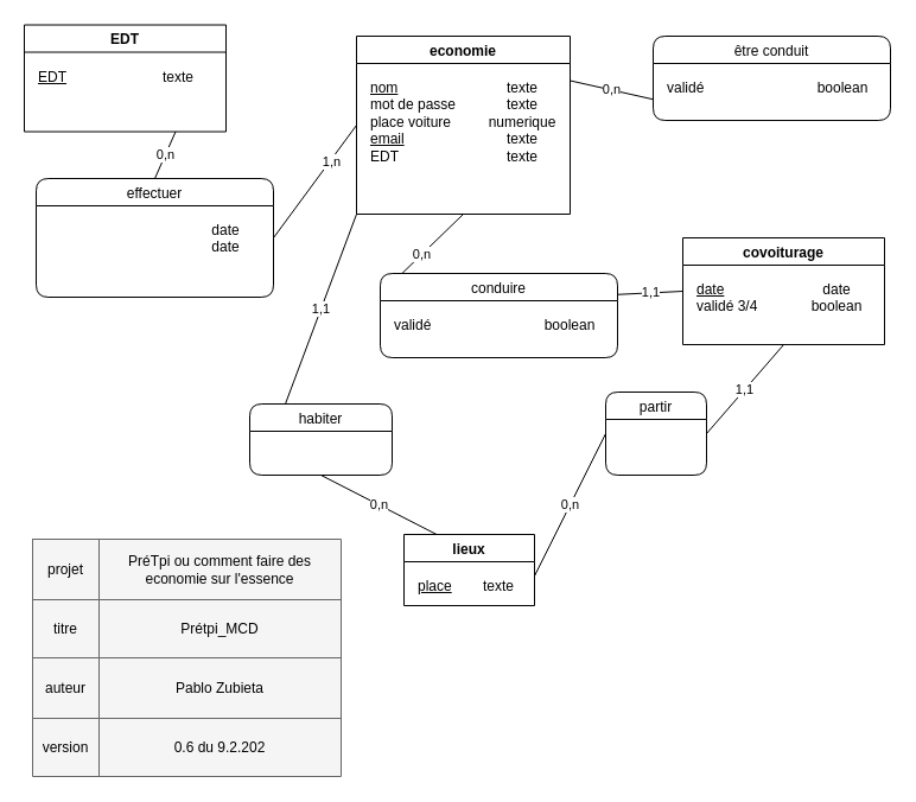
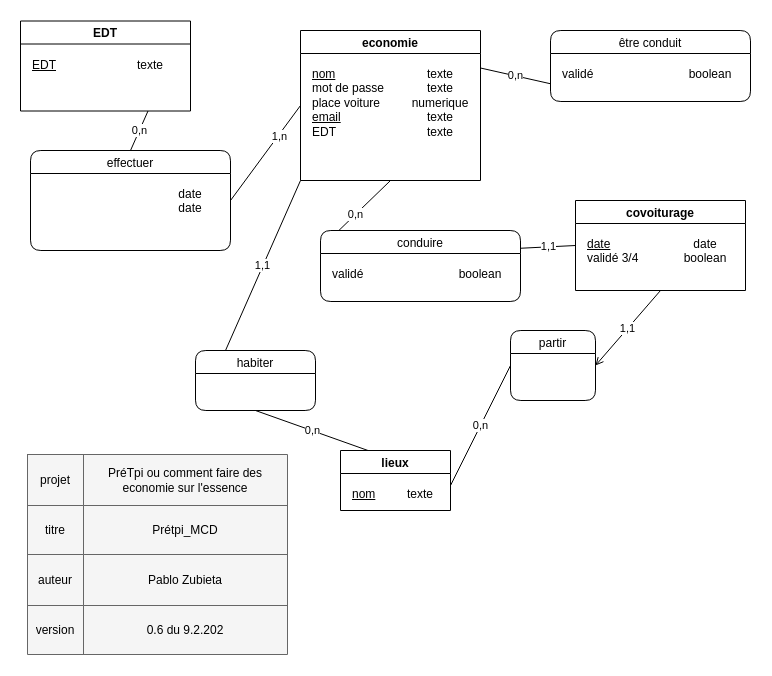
  <mxCell id="0" />
  <mxCell id="1" parent="0" />
  <mxCell id="2" value="1,1" style="endArrow=none;html=1;rounded=0;fontColor=none;exitX=1;exitY=0.25;exitDx=0;exitDy=0;entryX=0;entryY=0.5;entryDx=0;entryDy=0;" parent="1" source="21" target="24" edge="1"><mxGeometry width="50" height="50" relative="1" as="geometry"><mxPoint x="590.96" y="261.96" as="sourcePoint" /><mxPoint x="683.95" y="262.05" as="targetPoint" /><Array as="points" /></mxGeometry></mxCell>
  <mxCell id="3" value="0,n" style="endArrow=none;html=1;rounded=0;fontColor=none;exitX=0.5;exitY=1;exitDx=0;exitDy=0;entryX=0;entryY=0.25;entryDx=0;entryDy=0;" parent="1" source="18" target="21" edge="1"><mxGeometry width="50" height="50" relative="1" as="geometry"><mxPoint x="326.05" y="262.05" as="sourcePoint" /><mxPoint x="428.08" y="261.96" as="targetPoint" /><Array as="points" /></mxGeometry></mxCell>
  <mxCell id="4" value="0,n" style="endArrow=none;html=1;entryX=0;entryY=0.75;entryDx=0;entryDy=0;exitX=1;exitY=0.25;exitDx=0;exitDy=0;" parent="1" source="18" target="36" edge="1"><mxGeometry width="50" height="50" relative="1" as="geometry"><mxPoint x="300" y="410" as="sourcePoint" /><mxPoint x="290" y="137.5" as="targetPoint" /></mxGeometry></mxCell>
  <mxCell id="5" value="" style="shape=table;html=1;whiteSpace=wrap;startSize=0;container=1;collapsible=0;childLayout=tableLayout;fillColor=#f5f5f5;strokeColor=#666666;fontColor=#333333;" parent="1" vertex="1"><mxGeometry x="27" y="454" width="260" height="200" as="geometry" /></mxCell>
  <mxCell id="6" value="" style="shape=tableRow;horizontal=0;startSize=0;swimlaneHead=0;swimlaneBody=0;top=0;left=0;bottom=0;right=0;collapsible=0;dropTarget=0;fillColor=none;points=[[0,0.5],[1,0.5]];portConstraint=eastwest;" parent="5" vertex="1"><mxGeometry width="260" height="51" as="geometry" /></mxCell>
  <mxCell id="7" value="projet" style="shape=partialRectangle;html=1;whiteSpace=wrap;connectable=0;fillColor=none;top=0;left=0;bottom=0;right=0;overflow=hidden;" parent="6" vertex="1"><mxGeometry width="56" height="51" as="geometry"><mxRectangle width="56" height="51" as="alternateBounds" /></mxGeometry></mxCell>
  <mxCell id="8" value="PréTpi ou comment faire des economie sur l'essence" style="shape=partialRectangle;html=1;whiteSpace=wrap;connectable=0;fillColor=none;top=0;left=0;bottom=0;right=0;overflow=hidden;" parent="6" vertex="1"><mxGeometry x="56" width="204" height="51" as="geometry"><mxRectangle width="204" height="51" as="alternateBounds" /></mxGeometry></mxCell>
  <mxCell id="9" value="" style="shape=tableRow;horizontal=0;startSize=0;swimlaneHead=0;swimlaneBody=0;top=0;left=0;bottom=0;right=0;collapsible=0;dropTarget=0;fillColor=none;points=[[0,0.5],[1,0.5]];portConstraint=eastwest;" parent="5" vertex="1"><mxGeometry y="51" width="260" height="49" as="geometry" /></mxCell>
  <mxCell id="10" value="titre" style="shape=partialRectangle;html=1;whiteSpace=wrap;connectable=0;fillColor=none;top=0;left=0;bottom=0;right=0;overflow=hidden;" parent="9" vertex="1"><mxGeometry width="56" height="49" as="geometry"><mxRectangle width="56" height="49" as="alternateBounds" /></mxGeometry></mxCell>
  <mxCell id="11" value="Prétpi_MCD" style="shape=partialRectangle;html=1;whiteSpace=wrap;connectable=0;fillColor=none;top=0;left=0;bottom=0;right=0;overflow=hidden;" parent="9" vertex="1"><mxGeometry x="56" width="204" height="49" as="geometry"><mxRectangle width="204" height="49" as="alternateBounds" /></mxGeometry></mxCell>
  <mxCell id="12" value="" style="shape=tableRow;horizontal=0;startSize=0;swimlaneHead=0;swimlaneBody=0;top=0;left=0;bottom=0;right=0;collapsible=0;dropTarget=0;fillColor=none;points=[[0,0.5],[1,0.5]];portConstraint=eastwest;" parent="5" vertex="1"><mxGeometry y="100" width="260" height="51" as="geometry" /></mxCell>
  <mxCell id="13" value="auteur" style="shape=partialRectangle;html=1;whiteSpace=wrap;connectable=0;fillColor=none;top=0;left=0;bottom=0;right=0;overflow=hidden;" parent="12" vertex="1"><mxGeometry width="56" height="51" as="geometry"><mxRectangle width="56" height="51" as="alternateBounds" /></mxGeometry></mxCell>
  <mxCell id="14" value="Pablo Zubieta" style="shape=partialRectangle;html=1;whiteSpace=wrap;connectable=0;fillColor=none;top=0;left=0;bottom=0;right=0;overflow=hidden;" parent="12" vertex="1"><mxGeometry x="56" width="204" height="51" as="geometry"><mxRectangle width="204" height="51" as="alternateBounds" /></mxGeometry></mxCell>
  <mxCell id="15" style="shape=tableRow;horizontal=0;startSize=0;swimlaneHead=0;swimlaneBody=0;top=0;left=0;bottom=0;right=0;collapsible=0;dropTarget=0;fillColor=none;points=[[0,0.5],[1,0.5]];portConstraint=eastwest;" parent="5" vertex="1"><mxGeometry y="151" width="260" height="49" as="geometry" /></mxCell>
  <mxCell id="16" value="version" style="shape=partialRectangle;html=1;whiteSpace=wrap;connectable=0;fillColor=none;top=0;left=0;bottom=0;right=0;overflow=hidden;" parent="15" vertex="1"><mxGeometry width="56" height="49" as="geometry"><mxRectangle width="56" height="49" as="alternateBounds" /></mxGeometry></mxCell>
  <mxCell id="17" value="0.6 du 9.2.202" style="shape=partialRectangle;html=1;whiteSpace=wrap;connectable=0;fillColor=none;top=0;left=0;bottom=0;right=0;overflow=hidden;" parent="15" vertex="1"><mxGeometry x="56" width="204" height="49" as="geometry"><mxRectangle width="204" height="49" as="alternateBounds" /></mxGeometry></mxCell>
  <mxCell id="18" value="economie" style="swimlane;startSize=23;" parent="1" vertex="1"><mxGeometry x="300" y="30" width="180" height="150" as="geometry" /></mxCell>
  <mxCell id="19" value="&lt;u&gt;nom&lt;br&gt;&lt;/u&gt;mot de passe&lt;br&gt;place voiture&lt;br&gt;&lt;u&gt;email&lt;/u&gt;&lt;br&gt;EDT" style="text;html=1;strokeColor=none;fillColor=none;align=left;verticalAlign=top;whiteSpace=wrap;rounded=0;labelPosition=center;verticalLabelPosition=middle;" parent="18" vertex="1"><mxGeometry x="10" y="30" width="100" height="90" as="geometry" /></mxCell>
  <mxCell id="20" value="texte&lt;br&gt;texte&lt;br&gt;numerique&lt;br&gt;texte&lt;br&gt;texte" style="text;html=1;strokeColor=none;fillColor=none;align=center;verticalAlign=top;whiteSpace=wrap;rounded=0;" parent="18" vertex="1"><mxGeometry x="110" y="30" width="60" height="90" as="geometry" /></mxCell>
  <mxCell id="21" value="conduire" style="swimlane;rounded=1;fontStyle=0" parent="1" vertex="1"><mxGeometry x="320" y="230" width="200" height="71" as="geometry" /></mxCell>
  <mxCell id="22" value="validé&lt;br&gt;" style="text;html=1;strokeColor=none;fillColor=none;align=left;verticalAlign=top;whiteSpace=wrap;rounded=0;labelPosition=center;verticalLabelPosition=middle;" parent="21" vertex="1"><mxGeometry x="10" y="30" width="90" height="60" as="geometry" /></mxCell>
  <mxCell id="23" value="boolean&lt;br&gt;&lt;br&gt;&lt;br&gt;" style="text;html=1;strokeColor=none;fillColor=none;align=center;verticalAlign=top;whiteSpace=wrap;rounded=0;" parent="21" vertex="1"><mxGeometry x="130" y="30" width="60" height="60" as="geometry" /></mxCell>
  <mxCell id="24" value="covoiturage" style="swimlane;startSize=23;" parent="1" vertex="1"><mxGeometry x="575" y="200" width="170" height="90" as="geometry" /></mxCell>
  <mxCell id="25" value="&lt;u&gt;date&lt;/u&gt;&lt;br&gt;validé 3/4" style="text;html=1;strokeColor=none;fillColor=none;align=left;verticalAlign=top;whiteSpace=wrap;rounded=0;labelPosition=center;verticalLabelPosition=middle;" parent="24" vertex="1"><mxGeometry x="10" y="30" width="80" height="50" as="geometry" /></mxCell>
  <mxCell id="26" value="date&lt;br&gt;boolean" style="text;html=1;strokeColor=none;fillColor=none;align=center;verticalAlign=top;whiteSpace=wrap;rounded=0;" parent="24" vertex="1"><mxGeometry x="100" y="30" width="60" height="50" as="geometry" /></mxCell>
  <mxCell id="27" value="lieux" style="swimlane;startSize=23;" parent="1" vertex="1"><mxGeometry x="340" y="450" width="110" height="60" as="geometry" /></mxCell>
- <mxCell id="28" value="&lt;u&gt;place&lt;br&gt;&lt;/u&gt;" style="text;html=1;strokeColor=none;fillColor=none;align=left;verticalAlign=top;whiteSpace=wrap;rounded=0;labelPosition=center;verticalLabelPosition=middle;" parent="27" vertex="1"><mxGeometry x="10" y="30" width="100" height="20" as="geometry" /></mxCell>
+ <mxCell id="28" value="&lt;u&gt;nom&lt;br&gt;&lt;/u&gt;" style="text;html=1;strokeColor=none;fillColor=none;align=left;verticalAlign=top;whiteSpace=wrap;rounded=0;labelPosition=center;verticalLabelPosition=middle;" parent="27" vertex="1"><mxGeometry x="10" y="30" width="100" height="20" as="geometry" /></mxCell>
  <mxCell id="29" value="texte" style="text;html=1;strokeColor=none;fillColor=none;align=center;verticalAlign=top;whiteSpace=wrap;rounded=0;" parent="27" vertex="1"><mxGeometry x="50" y="30" width="60" height="30" as="geometry" /></mxCell>
- <mxCell id="30" value="habiter" style="swimlane;rounded=1;fontStyle=0;startSize=23;" parent="1" vertex="1"><mxGeometry x="210" y="340" width="120" height="60" as="geometry" /></mxCell>
+ <mxCell id="30" value="habiter" style="swimlane;rounded=1;fontStyle=0;startSize=23;" parent="1" vertex="1"><mxGeometry x="195" y="350" width="120" height="60" as="geometry" /></mxCell>
  <mxCell id="31" value="1,1" style="endArrow=none;html=1;entryX=0.25;entryY=0;entryDx=0;entryDy=0;exitX=0;exitY=1;exitDx=0;exitDy=0;" parent="1" source="18" target="30" edge="1"><mxGeometry width="50" height="50" relative="1" as="geometry"><mxPoint x="30" y="180" as="sourcePoint" /><mxPoint x="100" y="300" as="targetPoint" /></mxGeometry></mxCell>
  <mxCell id="32" value="0,n" style="endArrow=none;html=1;entryX=0.25;entryY=0;entryDx=0;entryDy=0;exitX=0.5;exitY=1;exitDx=0;exitDy=0;" parent="1" source="30" target="27" edge="1"><mxGeometry width="50" height="50" relative="1" as="geometry"><mxPoint x="60" y="220" as="sourcePoint" /><mxPoint x="180" y="160" as="targetPoint" /></mxGeometry></mxCell>
- <mxCell id="33" value="1,1" style="endArrow=none;html=1;rounded=0;entryX=1;entryY=0.5;entryDx=0;entryDy=0;exitX=0.5;exitY=1;exitDx=0;exitDy=0;" parent="1" source="24" target="34" edge="1"><mxGeometry width="50" height="50" relative="1" as="geometry"><mxPoint x="750" y="400" as="sourcePoint" /><mxPoint x="940" y="-210" as="targetPoint" /></mxGeometry></mxCell>
+ <mxCell id="33" value="1,1" style="endArrow=open;html=1;rounded=0;entryX=1;entryY=0.5;entryDx=0;entryDy=0;exitX=0.5;exitY=1;exitDx=0;exitDy=0;" parent="1" source="24" target="34" edge="1"><mxGeometry width="50" height="50" relative="1" as="geometry"><mxPoint x="750" y="400" as="sourcePoint" /><mxPoint x="940" y="-210" as="targetPoint" /></mxGeometry></mxCell>
  <mxCell id="34" value="partir" style="swimlane;rounded=1;fontStyle=0;startSize=23;" parent="1" vertex="1"><mxGeometry x="510" y="330" width="85" height="70" as="geometry" /></mxCell>
  <mxCell id="35" value="0,n" style="endArrow=none;html=1;entryX=1;entryY=0.25;entryDx=0;entryDy=0;exitX=0;exitY=0.5;exitDx=0;exitDy=0;" parent="1" source="34" target="28" edge="1"><mxGeometry width="50" height="50" relative="1" as="geometry"><mxPoint x="660" y="490" as="sourcePoint" /><mxPoint x="420" y="550" as="targetPoint" /></mxGeometry></mxCell>
  <mxCell id="36" value="être conduit" style="swimlane;rounded=1;fontStyle=0" parent="1" vertex="1"><mxGeometry x="550" y="30" width="200" height="71" as="geometry" /></mxCell>
  <mxCell id="37" value="validé&lt;br&gt;" style="text;html=1;strokeColor=none;fillColor=none;align=left;verticalAlign=top;whiteSpace=wrap;rounded=0;labelPosition=center;verticalLabelPosition=middle;" parent="36" vertex="1"><mxGeometry x="10" y="30" width="90" height="60" as="geometry" /></mxCell>
  <mxCell id="38" value="boolean&lt;br&gt;&lt;br&gt;&lt;br&gt;" style="text;html=1;strokeColor=none;fillColor=none;align=center;verticalAlign=top;whiteSpace=wrap;rounded=0;" parent="36" vertex="1"><mxGeometry x="130" y="30" width="60" height="60" as="geometry" /></mxCell>
  <mxCell id="39" value="EDT" style="swimlane;startSize=23;" parent="1" vertex="1"><mxGeometry x="20" y="20.5" width="170" height="90" as="geometry" /></mxCell>
  <mxCell id="40" value="&lt;u&gt;EDT&lt;/u&gt;&lt;br&gt;" style="text;html=1;strokeColor=none;fillColor=none;align=left;verticalAlign=top;whiteSpace=wrap;rounded=0;labelPosition=center;verticalLabelPosition=middle;" parent="39" vertex="1"><mxGeometry x="10" y="30" width="80" height="50" as="geometry" /></mxCell>
  <mxCell id="41" value="texte&lt;br&gt;" style="text;html=1;strokeColor=none;fillColor=none;align=center;verticalAlign=top;whiteSpace=wrap;rounded=0;" parent="39" vertex="1"><mxGeometry x="100" y="30" width="60" height="50" as="geometry" /></mxCell>
  <mxCell id="42" value="effectuer" style="swimlane;rounded=1;fontStyle=0" parent="1" vertex="1"><mxGeometry x="30" y="150" width="200" height="100" as="geometry" /></mxCell>
  <mxCell id="43" value="date&lt;br&gt;date" style="text;html=1;strokeColor=none;fillColor=none;align=center;verticalAlign=top;whiteSpace=wrap;rounded=0;" parent="42" vertex="1"><mxGeometry x="130" y="30" width="60" height="60" as="geometry" /></mxCell>
  <mxCell id="44" value="" style="endArrow=none;html=1;rounded=0;entryX=0;entryY=0.5;entryDx=0;entryDy=0;exitX=1;exitY=0.5;exitDx=0;exitDy=0;" parent="1" source="42" target="18" edge="1"><mxGeometry width="50" height="50" relative="1" as="geometry"><mxPoint x="550" y="220" as="sourcePoint" /><mxPoint x="600" y="170" as="targetPoint" /></mxGeometry></mxCell>
  <mxCell id="45" value="1,n" style="edgeLabel;html=1;align=center;verticalAlign=middle;resizable=0;points=[];" parent="44" vertex="1" connectable="0"><mxGeometry x="0.366" y="-1" relative="1" as="geometry"><mxPoint as="offset" /></mxGeometry></mxCell>
  <mxCell id="46" value="0,n" style="endArrow=none;html=1;rounded=0;entryX=0.75;entryY=1;entryDx=0;entryDy=0;exitX=0.5;exitY=0;exitDx=0;exitDy=0;" parent="1" source="42" target="39" edge="1"><mxGeometry width="50" height="50" relative="1" as="geometry"><mxPoint x="550" y="220" as="sourcePoint" /><mxPoint x="600" y="170" as="targetPoint" /></mxGeometry></mxCell>
